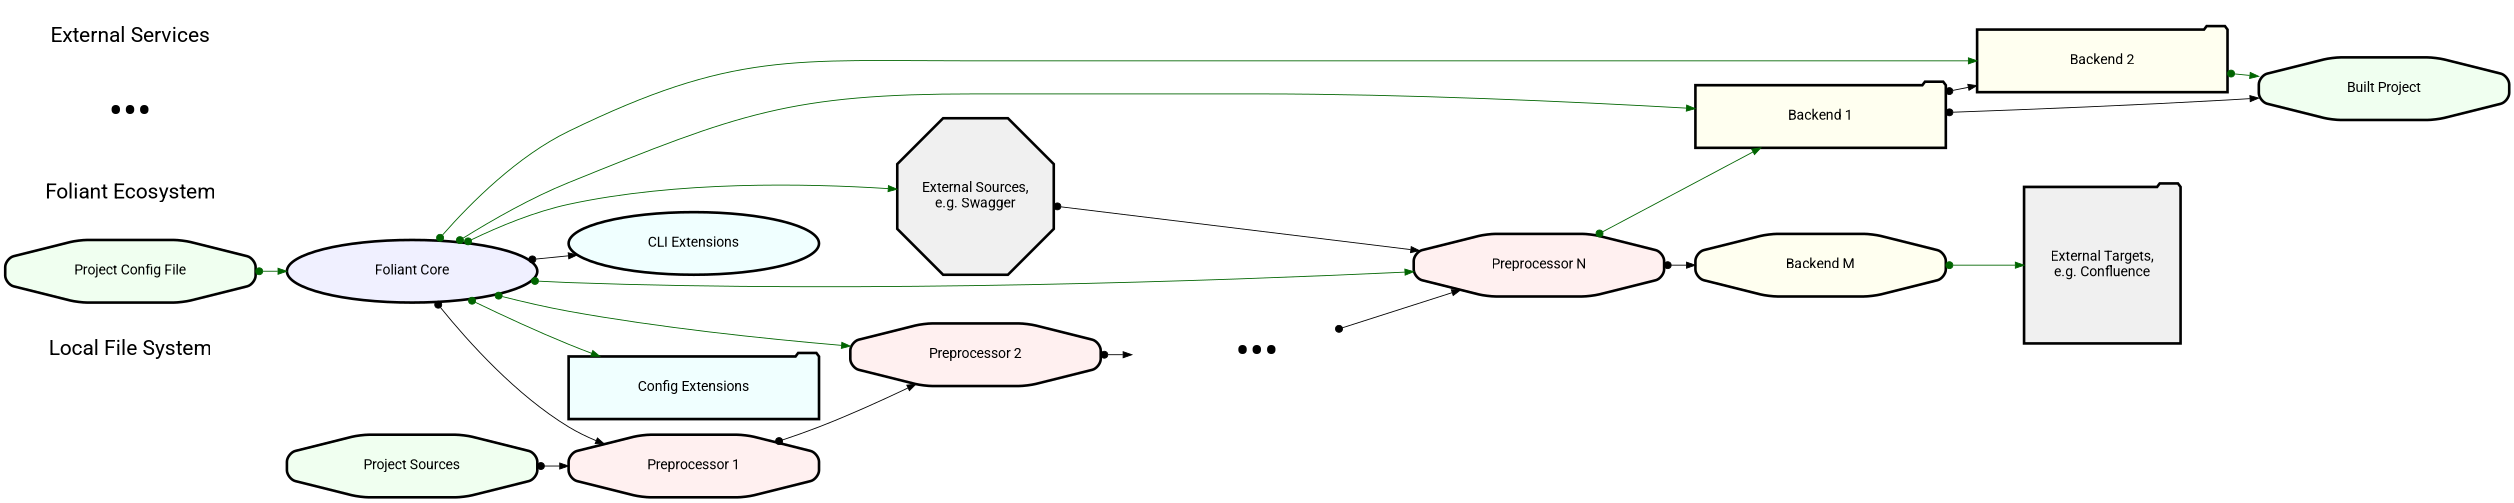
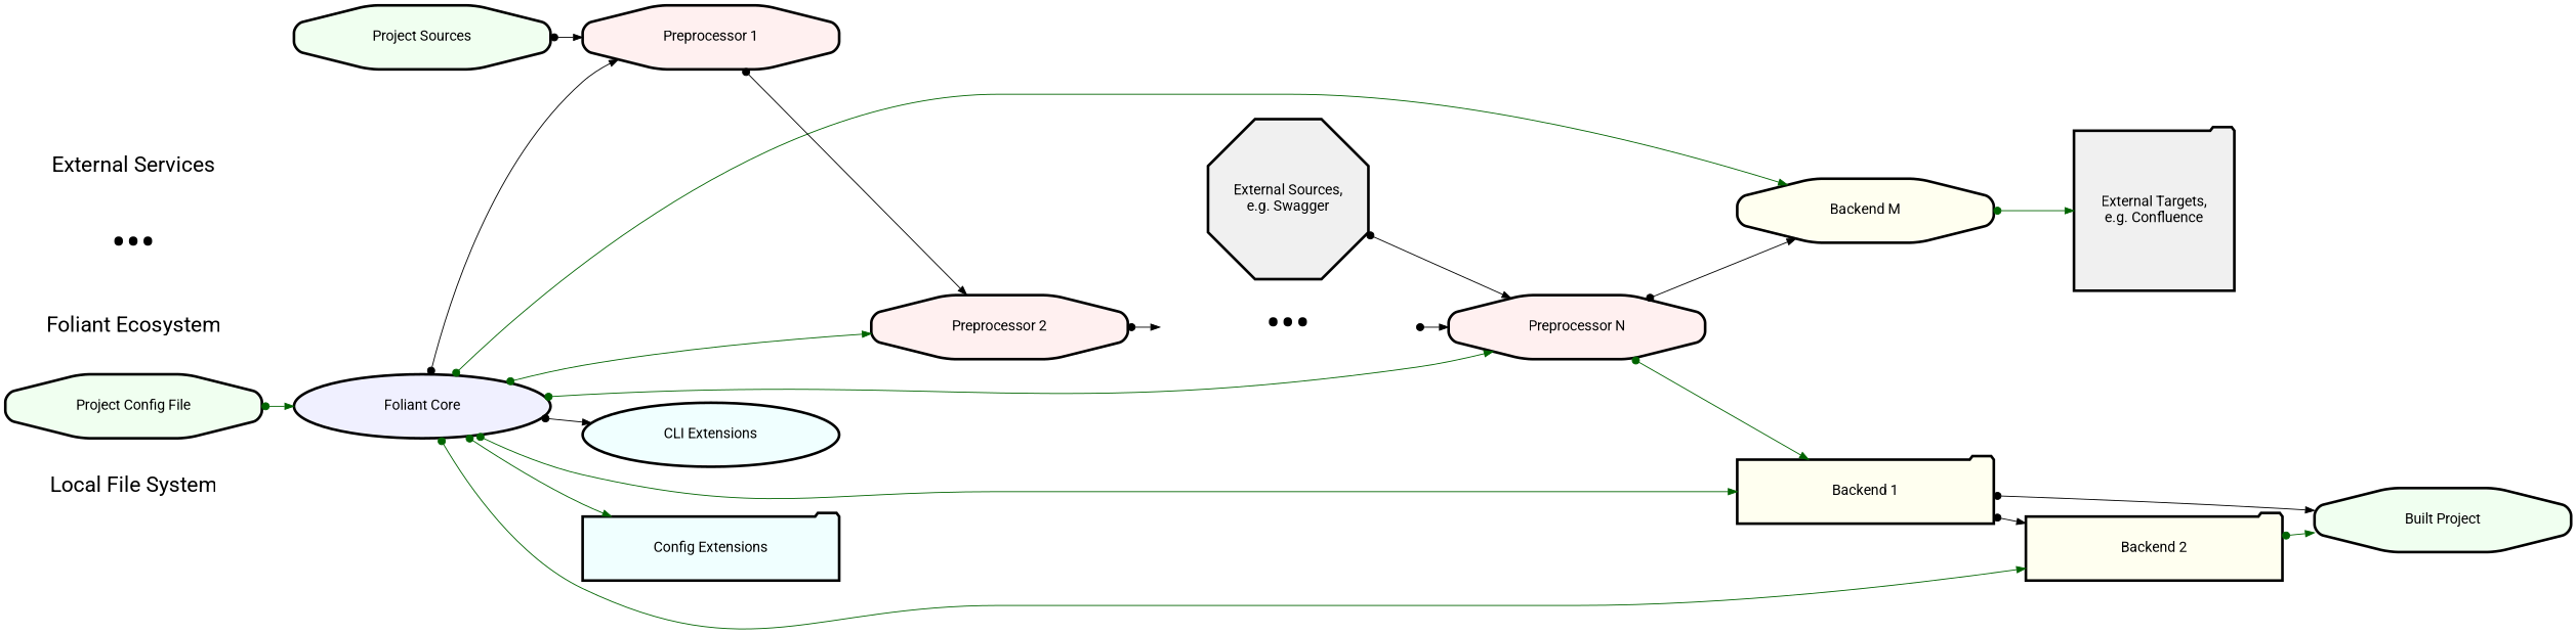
  digraph {
    fontname=Roboto
    fontsize=16
    rankdir=LR
    splines=true
    node [fixedsize=true fontname=Roboto fontsize=16 penwidth=3 shape=octagon style="filled, rounded"]
    edge [arrowhead=normal arrowtail=dot color=darkgreen dir=both fontname=Roboto]
    n1 [fontsize=24 height=1 label="Local File System" penwidth=0 shape=folder width=4 style=""]
    n2 [fillcolor="#f0fff0" height=1 label="Project Config File" width=4]
    n3 [fillcolor="#f0f0ff" height=1 label="Foliant Core" shape=ellipse width=4]
    n4 [fillcolor="#fff0f0" height=1 label="Preprocessor 1" width=4]
    n5 [fillcolor="#f0ffff" height=1 label="Config Extensions" shape=folder width=4]
    n6 [fillcolor="#f0ffff" height=1 label="CLI Extensions" shape=ellipse width=4]
    n7 [fillcolor="#fff0f0" height=1 label="Preprocessor 2" width=4]
    n8 [fillcolor="#fff0f0" height=1 label="Preprocessor N" width=4]
    n9 [fillcolor="#fffff0" height=1 label="Backend 1" shape=folder width=4]
    n10 [fillcolor="#fffff0" height=1 label="Backend 2" shape=folder width=4]
    n11 [fillcolor="#fffff0" height=1 label="Backend M" width=4]
    n12 [fillcolor="#f0fff0" height=1 label="Project Sources" width=4]
    n13 [fillcolor="#f0fff0" height=1 label="Built Project" width=4]
    n14 [fontsize=24 height=1 label="Foliant Ecosystem" penwidth=0 width=4 style=""]
    n15 [fontsize=48 height=1 label="•••" penwidth=0 width=4 style=""]
    n16 [fillcolor="#f0f0f0" height=2.5 label="External Targets,\ne.g. Confluence" shape=folder style=filled width=2.5]
    n17 [fontsize=48 height=1 label="•••" penwidth=0 shape=ellipse width=4 style=""]
    n18 [fontsize=24 height=1 label="External Services" penwidth=0 width=4 style=""]
    n19 [fillcolor="#f0f0f0" height=2.5 label="External Sources,\ne.g. Swagger" style=filled width=2.5]
    n2 -> n3
    n3 -> n4 [color=black]
    n3 -> n5
    n3 -> n6 [color=black]
    n3 -> n7
    n3 -> n8
    n3 -> n9
    n3 -> n10
-   n3 -> n19
+   n3 -> n11
    n4 -> n7 [color=black]
    n7 -> n15 [color=black]
    n8 -> n9
    n8 -> n11 [color=black]
    n9 -> n10 [color=black]
    n9 -> n13 [color=black]
    n10 -> n13
    n11 -> n16
    n12 -> n4 [color=black]
    n15 -> n8 [color=black]
    n19 -> n8 [color=black]
  }
